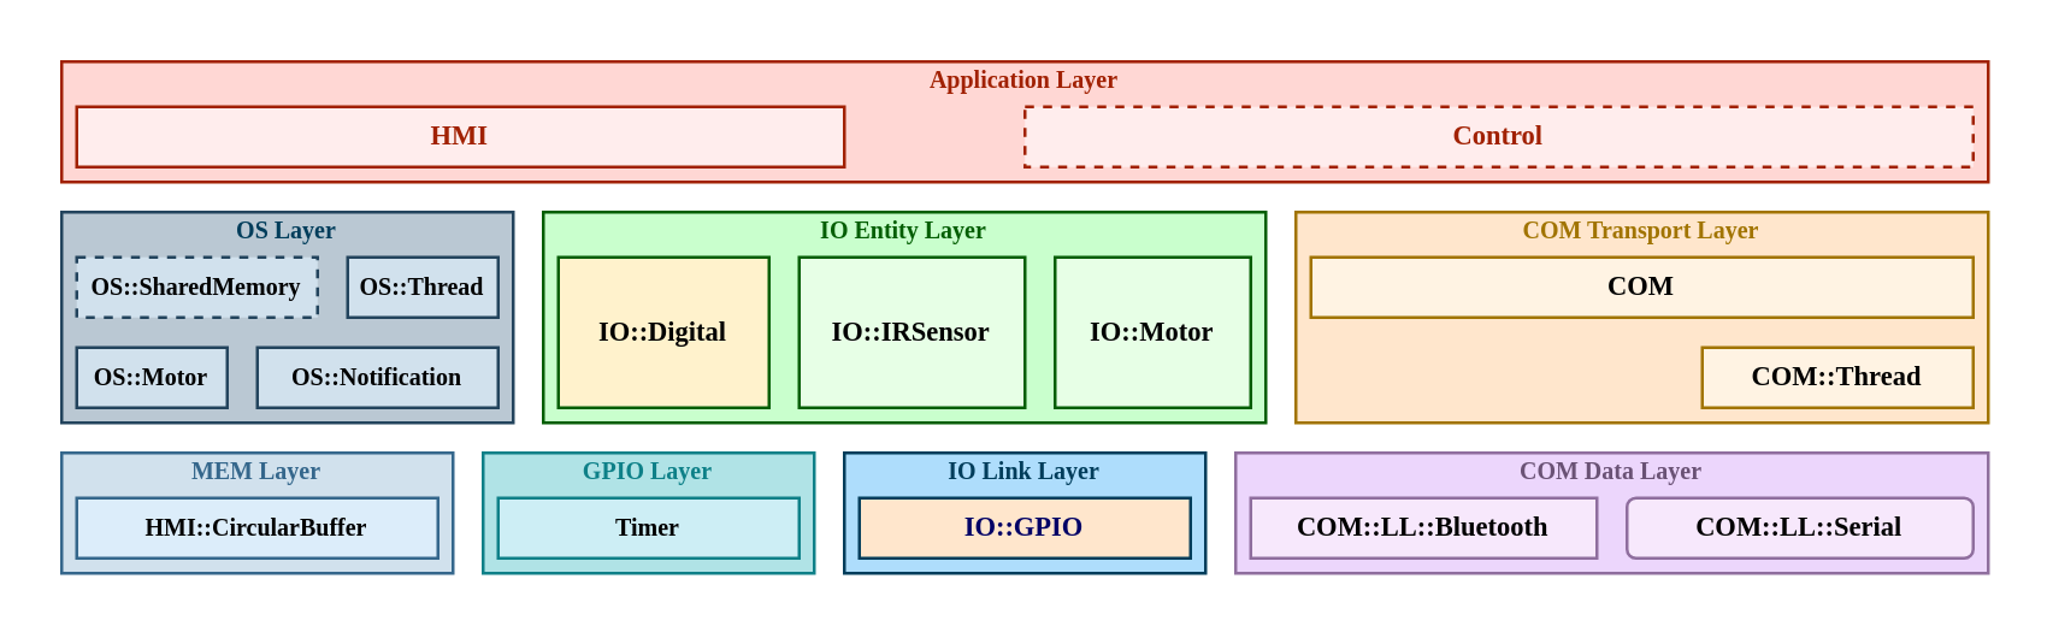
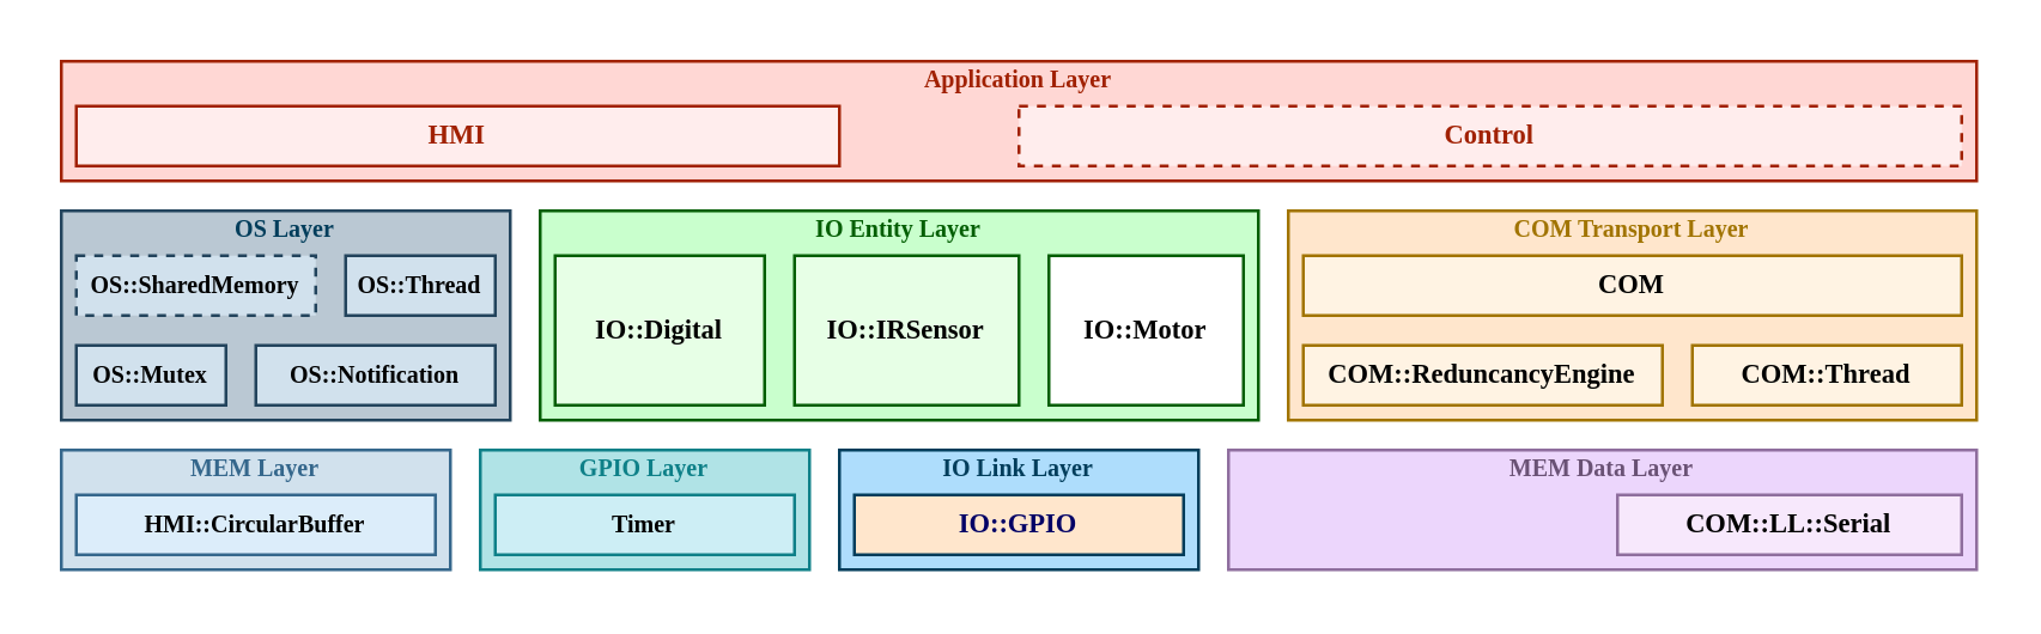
  <mxCell id="0" />
  <mxCell id="1" parent="0" />
  <mxCell id="2" value="" style="rounded=0;whiteSpace=wrap;html=1;fontFamily=Consolas;fontSize=9;align=center;fontStyle=1;spacingRight=0;labelPosition=center;verticalLabelPosition=middle;verticalAlign=middle;labelBackgroundColor=none;strokeColor=#A12102;fontColor=#A12102;fillColor=#FFD7D4;" parent="1" vertex="1"><mxGeometry x="20" y="20" width="640" height="40" as="geometry" /></mxCell>
  <mxCell id="3" value="" style="rounded=0;whiteSpace=wrap;html=1;fontFamily=Consolas;fontSize=9;align=center;fontStyle=1;spacingRight=0;labelPosition=center;verticalLabelPosition=middle;verticalAlign=middle;strokeColor=#035E03;fillColor=#C9FFCD;" parent="1" vertex="1"><mxGeometry x="180" y="70" width="240" height="70" as="geometry" /></mxCell>
  <mxCell id="4" value="" style="rounded=0;whiteSpace=wrap;html=1;labelBackgroundColor=none;fontFamily=Consolas;fontSize=8;align=center;gradientDirection=east;fontColor=#333333;fontStyle=1;fillColor=#BAC8D3;strokeColor=#23445D;" parent="1" vertex="1"><mxGeometry x="20" y="70" width="150" height="70" as="geometry" /></mxCell>
  <mxCell id="5" value="" style="rounded=0;whiteSpace=wrap;html=1;labelBackgroundColor=none;fontFamily=Consolas;fontSize=8;align=center;gradientDirection=east;fontStyle=1;fillColor=#b0e3e6;strokeColor=#0e8088;" parent="1" vertex="1"><mxGeometry x="160" y="150" width="110" height="40" as="geometry" /></mxCell>
  <mxCell id="6" value="" style="rounded=0;whiteSpace=wrap;html=1;fontSize=9;fontFamily=Consolas;verticalAlign=top;labelPosition=center;verticalLabelPosition=middle;align=center;fillColor=#FFE6CC;strokeColor=#A17400;" parent="1" vertex="1"><mxGeometry x="430" y="70" width="230" height="70" as="geometry" /></mxCell>
  <mxCell id="7" value="" style="rounded=0;whiteSpace=wrap;html=1;fontSize=9;fontFamily=Consolas;verticalAlign=top;labelPosition=center;verticalLabelPosition=middle;align=center;fillColor=#ECD6FC;strokeColor=#8F6E9E;" parent="1" vertex="1"><mxGeometry x="410" y="150" width="250" height="40" as="geometry" /></mxCell>
  <mxCell id="8" value="COM" style="rounded=0;whiteSpace=wrap;html=1;fontFamily=Consolas;fontSize=9;align=center;fontStyle=1;spacingRight=0;labelPosition=center;verticalLabelPosition=middle;verticalAlign=middle;fillColor=#FFF3E3;strokeColor=#A17400;" parent="1" vertex="1"><mxGeometry x="435" y="85" width="220" height="20" as="geometry" /></mxCell>
  <mxCell id="9" value="Control" style="rounded=0;whiteSpace=wrap;html=1;fontFamily=Consolas;fontSize=9;align=center;fontStyle=1;spacingRight=0;labelPosition=center;verticalLabelPosition=middle;verticalAlign=middle;labelBackgroundColor=none;fillColor=#FFEDED;strokeColor=#A12102;fontColor=#A12102;dashed=1;" parent="1" vertex="1"><mxGeometry x="340" y="35" width="315" height="20" as="geometry" /></mxCell>
+ <mxCell id="10" value="COM::ReduncancyEngine" style="rounded=0;whiteSpace=wrap;html=1;fontFamily=Consolas;fontSize=9;align=center;fontStyle=1;spacingRight=0;labelPosition=center;verticalLabelPosition=middle;verticalAlign=middle;horizontal=1;fillColor=#FFF3E3;strokeColor=#A17400;" parent="1" vertex="1"><mxGeometry x="435" y="115" width="120" height="20" as="geometry" /></mxCell>
  <mxCell id="11" value="HMI" style="rounded=0;whiteSpace=wrap;html=1;fontFamily=Consolas;fontSize=9;align=center;fontStyle=1;spacingRight=0;labelPosition=center;verticalLabelPosition=middle;verticalAlign=middle;labelBackgroundColor=none;fillColor=#FFEDED;strokeColor=#A12102;fontColor=#A12102;" parent="1" vertex="1"><mxGeometry x="25" y="35" width="255" height="20" as="geometry" /></mxCell>
- <mxCell id="12" value="IO::Digital" style="rounded=0;whiteSpace=wrap;html=1;fontFamily=Consolas;fontSize=9;align=center;fontStyle=1;spacingRight=0;labelPosition=center;verticalLabelPosition=middle;verticalAlign=middle;fillColor=#fff2cc;strokeColor=#035E03;" parent="1" vertex="1"><mxGeometry x="185" y="85" width="70" height="50" as="geometry" /></mxCell>
- <mxCell id="13" value="IO::Motor" style="rounded=0;whiteSpace=wrap;html=1;fontFamily=Consolas;fontSize=9;align=center;fontStyle=1;spacingRight=0;labelPosition=center;verticalLabelPosition=middle;verticalAlign=middle;fillColor=#E7FFE6;strokeColor=#035E03;" parent="1" vertex="1"><mxGeometry x="350" y="85" width="65" height="50" as="geometry" /></mxCell>
+ <mxCell id="12" value="IO::Digital" style="rounded=0;whiteSpace=wrap;html=1;fontFamily=Consolas;fontSize=9;align=center;fontStyle=1;spacingRight=0;labelPosition=center;verticalLabelPosition=middle;verticalAlign=middle;fillColor=#E7FFE6;strokeColor=#035E03;" parent="1" vertex="1"><mxGeometry x="185" y="85" width="70" height="50" as="geometry" /></mxCell>
+ <mxCell id="13" value="IO::Motor" style="rounded=0;whiteSpace=wrap;html=1;fontFamily=Consolas;fontSize=9;align=center;fontStyle=1;spacingRight=0;labelPosition=center;verticalLabelPosition=middle;verticalAlign=middle;fillColor=#ffffff;strokeColor=#035E03;" parent="1" vertex="1"><mxGeometry x="350" y="85" width="65" height="50" as="geometry" /></mxCell>
  <mxCell id="14" value="IO::IRSensor" style="rounded=0;whiteSpace=wrap;html=1;fontFamily=Consolas;fontSize=9;align=center;fontStyle=1;spacingRight=0;labelPosition=center;verticalLabelPosition=middle;verticalAlign=middle;fillColor=#E7FFE6;strokeColor=#035E03;" parent="1" vertex="1"><mxGeometry x="265" y="85" width="75" height="50" as="geometry" /></mxCell>
  <mxCell id="15" value="OS::Thread" style="rounded=0;whiteSpace=wrap;html=1;labelBackgroundColor=none;fontFamily=Consolas;fontSize=8;align=center;gradientDirection=east;fontStyle=1;fillColor=#D1E1ED;strokeColor=#23445D;" parent="1" vertex="1"><mxGeometry x="115" y="85" width="50" height="20" as="geometry" /></mxCell>
  <mxCell id="16" value="OS::SharedMemory" style="rounded=0;whiteSpace=wrap;html=1;labelBackgroundColor=none;fontFamily=Consolas;fontSize=8;align=center;gradientDirection=east;fontStyle=1;fillColor=#D1E1ED;strokeColor=#23445D;dashed=1;" parent="1" vertex="1"><mxGeometry x="25" y="85" width="80" height="20" as="geometry" /></mxCell>
- <mxCell id="17" value="OS::Motor" style="rounded=0;whiteSpace=wrap;html=1;labelBackgroundColor=none;fontFamily=Consolas;fontSize=8;align=center;gradientDirection=east;fontStyle=1;fillColor=#D1E1ED;strokeColor=#23445D;" parent="1" vertex="1"><mxGeometry x="25" y="115" width="50" height="20" as="geometry" /></mxCell>
+ <mxCell id="17" value="OS::Mutex" style="rounded=0;whiteSpace=wrap;html=1;labelBackgroundColor=none;fontFamily=Consolas;fontSize=8;align=center;gradientDirection=east;fontStyle=1;fillColor=#D1E1ED;strokeColor=#23445D;" parent="1" vertex="1"><mxGeometry x="25" y="115" width="50" height="20" as="geometry" /></mxCell>
  <mxCell id="18" value="&lt;font style=&quot;font-size: 8px&quot;&gt;Timer&lt;/font&gt;" style="rounded=0;whiteSpace=wrap;html=1;labelBackgroundColor=none;fontFamily=Consolas;fontSize=8;align=center;gradientDirection=east;fontStyle=1;strokeColor=#0e8088;fillColor=#CDEEF5;" parent="1" vertex="1"><mxGeometry x="165" y="165" width="100" height="20" as="geometry" /></mxCell>
- <mxCell id="19" value="COM::LL::Bluetooth" style="rounded=0;whiteSpace=wrap;html=1;fontFamily=Consolas;fontSize=9;align=center;fontStyle=1;spacingRight=0;verticalAlign=middle;fillColor=#F7E8FC;strokeColor=#8F6E9E;" parent="1" vertex="1"><mxGeometry x="415" y="165" width="115" height="20" as="geometry" /></mxCell>
- <mxCell id="20" value="COM::LL::Serial" style="whiteSpace=wrap;html=1;fontFamily=Consolas;fontSize=9;align=center;fontStyle=1;spacingRight=0;verticalAlign=middle;fillColor=#F7E8FC;strokeColor=#8F6E9E;rounded=1;" parent="1" vertex="1"><mxGeometry x="540" y="165" width="115" height="20" as="geometry" /></mxCell>
+ <mxCell id="20" value="COM::LL::Serial" style="rounded=0;whiteSpace=wrap;html=1;fontFamily=Consolas;fontSize=9;align=center;fontStyle=1;spacingRight=0;verticalAlign=middle;fillColor=#F7E8FC;strokeColor=#8F6E9E;" parent="1" vertex="1"><mxGeometry x="540" y="165" width="115" height="20" as="geometry" /></mxCell>
  <mxCell id="21" value="COM::Thread" style="rounded=0;whiteSpace=wrap;html=1;fontFamily=Consolas;fontSize=9;align=center;fontStyle=1;spacingRight=0;labelPosition=center;verticalLabelPosition=middle;verticalAlign=middle;horizontal=1;fillColor=#FFF3E3;strokeColor=#A17400;" parent="1" vertex="1"><mxGeometry x="565" y="115" width="90" height="20" as="geometry" /></mxCell>
  <mxCell id="22" value="" style="rounded=0;whiteSpace=wrap;html=1;fontSize=9;fontFamily=Consolas;verticalAlign=top;labelPosition=center;verticalLabelPosition=middle;align=center;fillColor=#AEDDFC;strokeColor=#003D5B;" parent="1" vertex="1"><mxGeometry x="280" y="150" width="120" height="40" as="geometry" /></mxCell>
  <mxCell id="23" value="IO::GPIO" style="rounded=0;whiteSpace=wrap;html=1;fontFamily=Consolas;fontSize=9;align=center;fontStyle=1;spacingRight=0;fontColor=#000066;verticalAlign=middle;fillColor=#ffe6cc;strokeColor=#003D5B;" parent="1" vertex="1"><mxGeometry x="285" y="165" width="110" height="20" as="geometry" /></mxCell>
- <mxCell id="24" value="&lt;span style=&quot;color: rgb(106 , 82 , 117) ; font-weight: 700&quot;&gt;COM Data Layer&lt;/span&gt;" style="text;html=1;strokeColor=none;fillColor=none;align=center;verticalAlign=middle;whiteSpace=wrap;rounded=0;fontFamily=Consolas;fontSize=8;fontColor=#000000;" parent="1" vertex="1"><mxGeometry x="495" y="150" width="80" height="12" as="geometry" /></mxCell>
+ <mxCell id="24" value="&lt;span style=&quot;color: rgb(106 , 82 , 117) ; font-weight: 700&quot;&gt;MEM Data Layer&lt;/span&gt;" style="text;html=1;strokeColor=none;fillColor=none;align=center;verticalAlign=middle;whiteSpace=wrap;rounded=0;fontFamily=Consolas;fontSize=8;fontColor=#000000;" parent="1" vertex="1"><mxGeometry x="495" y="150" width="80" height="12" as="geometry" /></mxCell>
  <mxCell id="25" value="&lt;span style=&quot;font-weight: 700&quot;&gt;COM Transport Layer&lt;/span&gt;" style="text;html=1;strokeColor=none;fillColor=none;align=center;verticalAlign=middle;whiteSpace=wrap;rounded=0;fontFamily=Consolas;fontSize=8;fontColor=#A17400;" parent="1" vertex="1"><mxGeometry x="500" y="70" width="90" height="12" as="geometry" /></mxCell>
  <mxCell id="26" value="&lt;span style=&quot;font-weight: 700&quot;&gt;IO Link Layer&lt;/span&gt;" style="text;html=1;strokeColor=none;fillColor=none;align=center;verticalAlign=middle;whiteSpace=wrap;rounded=0;fontFamily=Consolas;fontSize=8;fontColor=#003D5B;" parent="1" vertex="1"><mxGeometry x="305" y="150" width="70" height="12" as="geometry" /></mxCell>
  <mxCell id="27" value="&lt;span style=&quot;font-weight: 700&quot;&gt;GPIO Layer&lt;/span&gt;" style="text;html=1;strokeColor=none;fillColor=none;align=center;verticalAlign=middle;whiteSpace=wrap;rounded=0;fontFamily=Consolas;fontSize=8;fontColor=#0E8088;" parent="1" vertex="1"><mxGeometry x="180" y="150" width="70" height="12" as="geometry" /></mxCell>
  <mxCell id="28" value="OS::Notification" style="rounded=0;whiteSpace=wrap;html=1;labelBackgroundColor=none;fontFamily=Consolas;fontSize=8;align=center;gradientDirection=east;fontStyle=1;fillColor=#D1E1ED;strokeColor=#23445D;" parent="1" vertex="1"><mxGeometry x="85" y="115" width="80" height="20" as="geometry" /></mxCell>
  <mxCell id="29" value="&lt;span style=&quot;font-weight: 700&quot;&gt;&lt;font&gt;OS Layer&lt;/font&gt;&lt;/span&gt;" style="text;html=1;strokeColor=none;fillColor=none;align=center;verticalAlign=middle;whiteSpace=wrap;rounded=0;fontFamily=Consolas;fontSize=8;fontColor=#003D5B;" parent="1" vertex="1"><mxGeometry x="45" y="70" width="100" height="12" as="geometry" /></mxCell>
  <mxCell id="30" value="&lt;span style=&quot;font-weight: 700&quot;&gt;IO Entity Layer&lt;/span&gt;" style="text;html=1;align=center;verticalAlign=middle;whiteSpace=wrap;rounded=0;fontFamily=Consolas;fontSize=8;fontColor=#035E03;" parent="1" vertex="1"><mxGeometry x="255" y="70" width="90" height="12" as="geometry" /></mxCell>
  <mxCell id="31" value="&lt;span style=&quot;font-weight: 700&quot;&gt;Application Layer&lt;/span&gt;" style="text;html=1;align=center;verticalAlign=middle;whiteSpace=wrap;rounded=0;fontFamily=Consolas;fontSize=8;fontColor=#A12102;" parent="1" vertex="1"><mxGeometry x="295" y="20" width="90" height="12" as="geometry" /></mxCell>
  <mxCell id="32" value="" style="rounded=0;whiteSpace=wrap;html=1;labelBackgroundColor=none;fontFamily=Consolas;fontSize=8;align=center;gradientDirection=east;fontStyle=1;fillColor=#D1E1ED;strokeColor=#35678C;" parent="1" vertex="1"><mxGeometry x="20" y="150" width="130" height="40" as="geometry" /></mxCell>
  <mxCell id="33" value="&lt;font style=&quot;font-size: 8px&quot;&gt;HMI::CircularBuffer&lt;/font&gt;" style="rounded=0;whiteSpace=wrap;html=1;labelBackgroundColor=none;fontFamily=Consolas;fontSize=8;align=center;gradientDirection=east;fontStyle=1;fillColor=#DCEDFA;strokeColor=#35678C;" parent="1" vertex="1"><mxGeometry x="25" y="165" width="120" height="20" as="geometry" /></mxCell>
  <mxCell id="34" value="&lt;span style=&quot;font-weight: 700&quot;&gt;MEM Layer&lt;/span&gt;" style="text;html=1;strokeColor=none;fillColor=none;align=center;verticalAlign=middle;whiteSpace=wrap;rounded=0;fontFamily=Consolas;fontSize=8;fontColor=#35678C;" parent="1" vertex="1"><mxGeometry x="50" y="150" width="70" height="12" as="geometry" /></mxCell>
